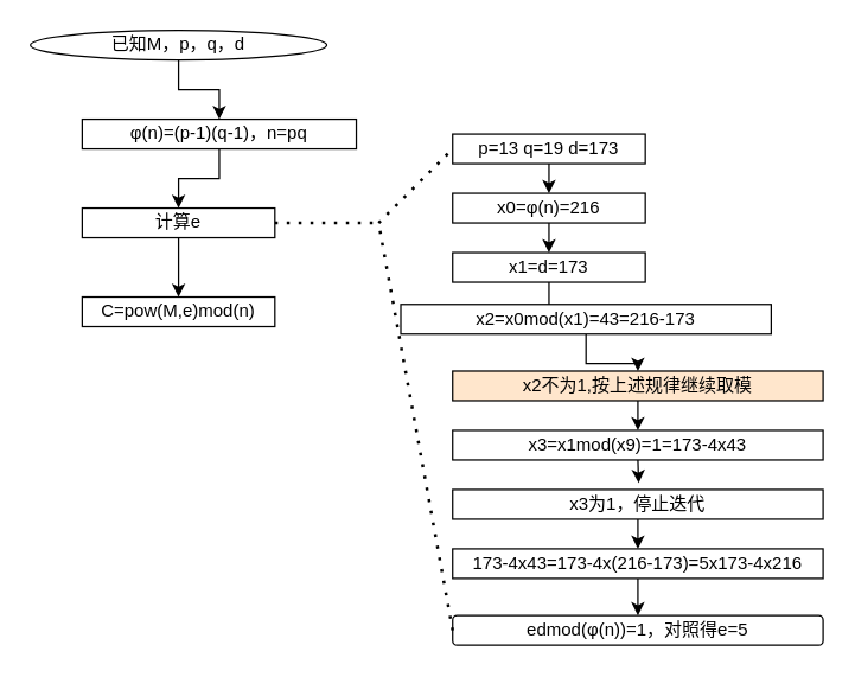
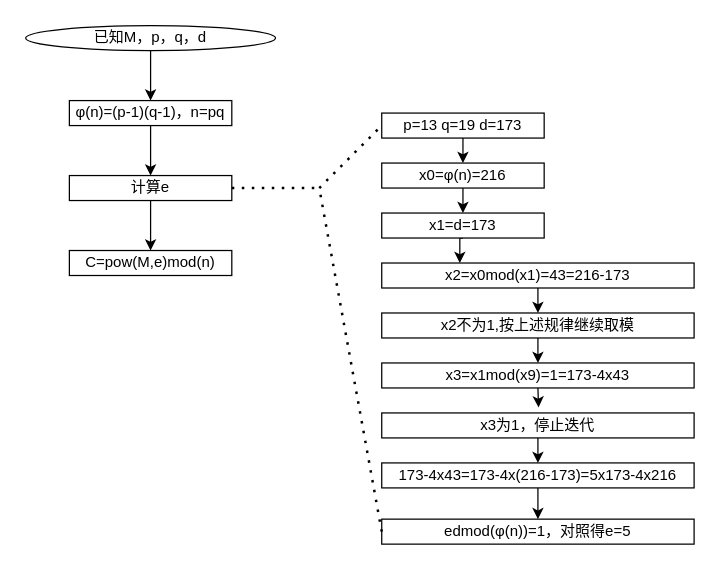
  <mxCell id="0" />
  <mxCell id="1" parent="0" />
  <mxCell id="2" style="edgeStyle=orthogonalEdgeStyle;rounded=0;orthogonalLoop=1;jettySize=auto;html=1;exitX=0.5;exitY=1;exitDx=0;exitDy=0;entryX=0.5;entryY=0;entryDx=0;entryDy=0;" edge="1" parent="1" source="3" target="5"><mxGeometry relative="1" as="geometry" /></mxCell>
  <mxCell id="3" value="已知M，p，q，d" style="ellipse;whiteSpace=wrap;html=1;" vertex="1" parent="1"><mxGeometry x="20" y="20" width="200" height="20" as="geometry" /></mxCell>
  <mxCell id="4" style="edgeStyle=orthogonalEdgeStyle;rounded=0;orthogonalLoop=1;jettySize=auto;html=1;exitX=0.5;exitY=1;exitDx=0;exitDy=0;entryX=0.5;entryY=0;entryDx=0;entryDy=0;" edge="1" parent="1" source="5" target="7"><mxGeometry relative="1" as="geometry" /></mxCell>
- <mxCell id="5" value="φ(n)=(p-1)(q-1)，n=pq" style="rounded=0;whiteSpace=wrap;html=1;" vertex="1" parent="1"><mxGeometry x="55" y="80" width="185" height="20" as="geometry" /></mxCell>
+ <mxCell id="5" value="φ(n)=(p-1)(q-1)，n=pq" style="rounded=0;whiteSpace=wrap;html=1;" vertex="1" parent="1"><mxGeometry x="55" y="80" width="130" height="20" as="geometry" /></mxCell>
  <mxCell id="6" style="edgeStyle=orthogonalEdgeStyle;rounded=0;orthogonalLoop=1;jettySize=auto;html=1;exitX=0.5;exitY=1;exitDx=0;exitDy=0;entryX=0.5;entryY=0;entryDx=0;entryDy=0;" edge="1" parent="1" source="7" target="8"><mxGeometry relative="1" as="geometry" /></mxCell>
  <mxCell id="7" value="计算e" style="rounded=0;whiteSpace=wrap;html=1;" vertex="1" parent="1"><mxGeometry x="55" y="140" width="130" height="20" as="geometry" /></mxCell>
  <mxCell id="8" value="C=pow(M,e)mod(n)" style="rounded=0;whiteSpace=wrap;html=1;" vertex="1" parent="1"><mxGeometry x="55" y="200" width="130" height="20" as="geometry" /></mxCell>
  <mxCell id="9" value="p=13 q=19 d=173" style="rounded=0;whiteSpace=wrap;html=1;" vertex="1" parent="1"><mxGeometry x="305" y="90" width="130" height="20" as="geometry" /></mxCell>
  <mxCell id="10" value="" style="endArrow=none;dashed=1;html=1;dashPattern=1 3;strokeWidth=2;rounded=0;" edge="1" parent="1"><mxGeometry width="50" height="50" relative="1" as="geometry"><mxPoint x="185" y="150" as="sourcePoint" /><mxPoint x="255" y="150" as="targetPoint" /></mxGeometry></mxCell>
  <mxCell id="11" value="" style="endArrow=none;dashed=1;html=1;dashPattern=1 3;strokeWidth=2;rounded=0;entryX=0;entryY=0.5;entryDx=0;entryDy=0;" edge="1" parent="1" target="9"><mxGeometry width="50" height="50" relative="1" as="geometry"><mxPoint x="255" y="150" as="sourcePoint" /><mxPoint x="255" y="100" as="targetPoint" /></mxGeometry></mxCell>
  <mxCell id="12" style="edgeStyle=orthogonalEdgeStyle;rounded=0;orthogonalLoop=1;jettySize=auto;html=1;exitX=0.5;exitY=1;exitDx=0;exitDy=0;entryX=0.5;entryY=0;entryDx=0;entryDy=0;" edge="1" parent="1" source="13" target="15"><mxGeometry relative="1" as="geometry" /></mxCell>
  <mxCell id="13" value="x0=φ(n)=216" style="rounded=0;whiteSpace=wrap;html=1;" vertex="1" parent="1"><mxGeometry x="305" y="130" width="130" height="20" as="geometry" /></mxCell>
  <mxCell id="14" style="edgeStyle=orthogonalEdgeStyle;rounded=0;orthogonalLoop=1;jettySize=auto;html=1;exitX=0.5;exitY=1;exitDx=0;exitDy=0;entryX=0.25;entryY=0;entryDx=0;entryDy=0;" edge="1" parent="1" source="15" target="17"><mxGeometry relative="1" as="geometry" /></mxCell>
  <mxCell id="15" value="x1=d=173" style="rounded=0;whiteSpace=wrap;html=1;" vertex="1" parent="1"><mxGeometry x="305" y="170" width="130" height="20" as="geometry" /></mxCell>
  <mxCell id="16" style="edgeStyle=orthogonalEdgeStyle;rounded=0;orthogonalLoop=1;jettySize=auto;html=1;exitX=0.5;exitY=1;exitDx=0;exitDy=0;entryX=0.5;entryY=0;entryDx=0;entryDy=0;" edge="1" parent="1" source="17" target="20"><mxGeometry relative="1" as="geometry" /></mxCell>
- <mxCell id="17" value="x2=x0mod(x1)=43=216-173" style="rounded=0;whiteSpace=wrap;html=1;" vertex="1" parent="1"><mxGeometry x="270" y="205" width="250" height="20" as="geometry" /></mxCell>
+ <mxCell id="17" value="x2=x0mod(x1)=43=216-173" style="rounded=0;whiteSpace=wrap;html=1;" vertex="1" parent="1"><mxGeometry x="305" y="210" width="250" height="20" as="geometry" /></mxCell>
  <mxCell id="18" value="x3=x1mod(x9)=1=173-4x43" style="rounded=0;whiteSpace=wrap;html=1;" vertex="1" parent="1"><mxGeometry x="305" y="290" width="250" height="20" as="geometry" /></mxCell>
  <mxCell id="19" style="edgeStyle=orthogonalEdgeStyle;rounded=0;orthogonalLoop=1;jettySize=auto;html=1;exitX=0.5;exitY=1;exitDx=0;exitDy=0;entryX=0.5;entryY=0;entryDx=0;entryDy=0;" edge="1" parent="1" source="20" target="18"><mxGeometry relative="1" as="geometry" /></mxCell>
- <mxCell id="20" value="x2不为1,按上述规律继续取模" style="rounded=0;whiteSpace=wrap;html=1;fillColor=#ffe6cc;" vertex="1" parent="1"><mxGeometry x="305" y="250" width="250" height="20" as="geometry" /></mxCell>
+ <mxCell id="20" value="x2不为1,按上述规律继续取模" style="rounded=0;whiteSpace=wrap;html=1;" vertex="1" parent="1"><mxGeometry x="305" y="250" width="250" height="20" as="geometry" /></mxCell>
  <mxCell id="21" style="edgeStyle=orthogonalEdgeStyle;rounded=0;orthogonalLoop=1;jettySize=auto;html=1;exitX=0.5;exitY=1;exitDx=0;exitDy=0;entryX=0.5;entryY=0;entryDx=0;entryDy=0;" edge="1" parent="1" source="22" target="24"><mxGeometry relative="1" as="geometry" /></mxCell>
  <mxCell id="22" value="x3为1，停止迭代" style="rounded=0;whiteSpace=wrap;html=1;" vertex="1" parent="1"><mxGeometry x="305" y="330" width="250" height="20" as="geometry" /></mxCell>
  <mxCell id="23" style="edgeStyle=orthogonalEdgeStyle;rounded=0;orthogonalLoop=1;jettySize=auto;html=1;exitX=0.5;exitY=1;exitDx=0;exitDy=0;entryX=0.5;entryY=0;entryDx=0;entryDy=0;" edge="1" parent="1" source="24" target="25"><mxGeometry relative="1" as="geometry" /></mxCell>
  <mxCell id="24" value="173-4x43=173-4x(216-173)=5x173-4x216" style="rounded=0;whiteSpace=wrap;html=1;" vertex="1" parent="1"><mxGeometry x="305" y="370" width="250" height="20" as="geometry" /></mxCell>
- <mxCell id="25" value="edmod(φ(n))=1，对照得e=5" style="whiteSpace=wrap;html=1;rounded=1;" vertex="1" parent="1"><mxGeometry x="305" y="415" width="250" height="20" as="geometry" /></mxCell>
+ <mxCell id="25" value="edmod(φ(n))=1，对照得e=5" style="rounded=0;whiteSpace=wrap;html=1;" vertex="1" parent="1"><mxGeometry x="305" y="415" width="250" height="20" as="geometry" /></mxCell>
  <mxCell id="26" style="edgeStyle=orthogonalEdgeStyle;rounded=0;orthogonalLoop=1;jettySize=auto;html=1;exitX=0.5;exitY=1;exitDx=0;exitDy=0;entryX=0.5;entryY=0;entryDx=0;entryDy=0;" edge="1" parent="1" source="9" target="13"><mxGeometry relative="1" as="geometry" /></mxCell>
  <mxCell id="27" style="edgeStyle=orthogonalEdgeStyle;rounded=0;orthogonalLoop=1;jettySize=auto;html=1;exitX=0.5;exitY=1;exitDx=0;exitDy=0;entryX=0.502;entryY=-0.22;entryDx=0;entryDy=0;entryPerimeter=0;" edge="1" parent="1" source="18" target="22"><mxGeometry relative="1" as="geometry" /></mxCell>
  <mxCell id="28" value="" style="endArrow=none;dashed=1;html=1;dashPattern=1 3;strokeWidth=2;rounded=0;exitX=0;exitY=0.5;exitDx=0;exitDy=0;" edge="1" parent="1" source="25"><mxGeometry width="50" height="50" relative="1" as="geometry"><mxPoint x="255" y="430.681" as="sourcePoint" /><mxPoint x="255" y="150" as="targetPoint" /></mxGeometry></mxCell>
